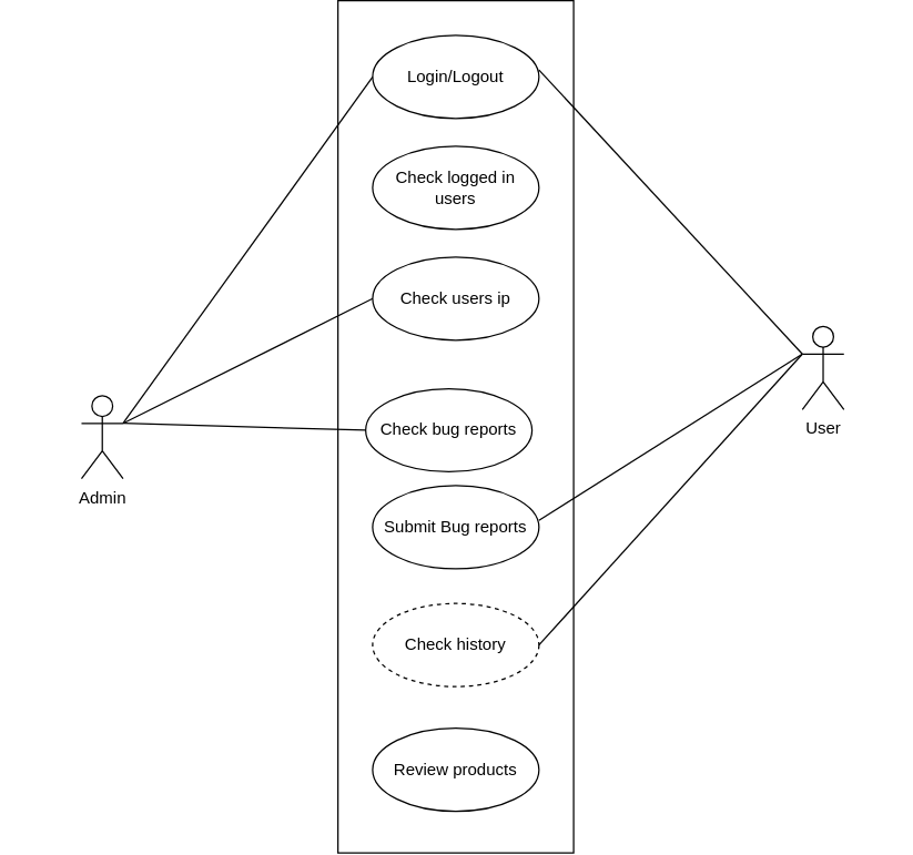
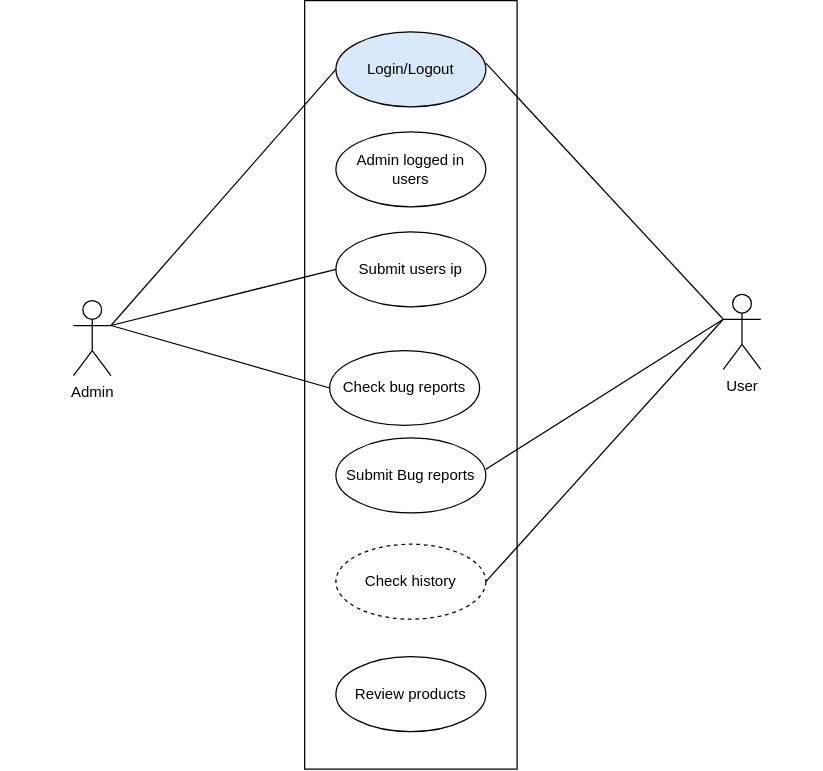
  <mxCell id="0" />
  <mxCell id="1" parent="0" />
  <mxCell id="2" value="" style="rounded=0;whiteSpace=wrap;html=1;rotation=90;" vertex="1" parent="1"><mxGeometry x="20.5" y="217.5" width="615" height="170" as="geometry" /></mxCell>
- <mxCell id="3" value="Admin" style="shape=umlActor;verticalLabelPosition=bottom;verticalAlign=top;html=1;outlineConnect=0;" vertex="1" parent="1"><mxGeometry x="58" y="280" width="30" height="60" as="geometry" /></mxCell>
+ <mxCell id="3" value="Admin" style="shape=umlActor;verticalLabelPosition=bottom;verticalAlign=top;html=1;outlineConnect=0;" vertex="1" parent="1"><mxGeometry x="58" y="235" width="30" height="60" as="geometry" /></mxCell>
  <mxCell id="4" value="User" style="shape=umlActor;verticalLabelPosition=bottom;verticalAlign=top;html=1;outlineConnect=0;" vertex="1" parent="1"><mxGeometry x="578" y="230" width="30" height="60" as="geometry" /></mxCell>
- <mxCell id="5" value="Login/Logout" style="ellipse;whiteSpace=wrap;html=1;" vertex="1" parent="1"><mxGeometry x="268" y="20" width="120" height="60" as="geometry" /></mxCell>
- <mxCell id="6" value="Check logged in users" style="ellipse;whiteSpace=wrap;html=1;" vertex="1" parent="1"><mxGeometry x="268" y="100" width="120" height="60" as="geometry" /></mxCell>
- <mxCell id="7" value="Check users ip" style="ellipse;whiteSpace=wrap;html=1;" vertex="1" parent="1"><mxGeometry x="268" y="180" width="120" height="60" as="geometry" /></mxCell>
+ <mxCell id="5" value="Login/Logout" style="ellipse;whiteSpace=wrap;html=1;fillColor=#dae8fc;" vertex="1" parent="1"><mxGeometry x="268" y="20" width="120" height="60" as="geometry" /></mxCell>
+ <mxCell id="6" value="Admin logged in users" style="ellipse;whiteSpace=wrap;html=1;" vertex="1" parent="1"><mxGeometry x="268" y="100" width="120" height="60" as="geometry" /></mxCell>
+ <mxCell id="7" value="Submit users ip" style="ellipse;whiteSpace=wrap;html=1;" vertex="1" parent="1"><mxGeometry x="268" y="180" width="120" height="60" as="geometry" /></mxCell>
  <mxCell id="8" value="Check bug reports" style="ellipse;whiteSpace=wrap;html=1;" vertex="1" parent="1"><mxGeometry x="263" y="275" width="120" height="60" as="geometry" /></mxCell>
  <mxCell id="9" value="Check history" style="ellipse;whiteSpace=wrap;html=1;dashed=1;" vertex="1" parent="1"><mxGeometry x="268" y="430" width="120" height="60" as="geometry" /></mxCell>
  <mxCell id="10" value="Review products" style="ellipse;whiteSpace=wrap;html=1;" vertex="1" parent="1"><mxGeometry x="268" y="520" width="120" height="60" as="geometry" /></mxCell>
  <mxCell id="11" value="" style="endArrow=none;html=1;rounded=0;exitX=1;exitY=0.333;exitDx=0;exitDy=0;exitPerimeter=0;" edge="1" parent="1" source="3"><mxGeometry width="50" height="50" relative="1" as="geometry"><mxPoint x="218" y="100" as="sourcePoint" /><mxPoint x="268" y="50" as="targetPoint" /></mxGeometry></mxCell>
  <mxCell id="12" value="" style="endArrow=none;html=1;rounded=0;entryX=0;entryY=0.5;entryDx=0;entryDy=0;exitX=1;exitY=0.333;exitDx=0;exitDy=0;exitPerimeter=0;" edge="1" parent="1" source="3" target="7"><mxGeometry width="50" height="50" relative="1" as="geometry"><mxPoint x="88" y="250" as="sourcePoint" /><mxPoint x="280" y="147" as="targetPoint" /></mxGeometry></mxCell>
  <mxCell id="13" value="" style="endArrow=none;html=1;rounded=0;entryX=0;entryY=0.5;entryDx=0;entryDy=0;exitX=1;exitY=0.333;exitDx=0;exitDy=0;exitPerimeter=0;" edge="1" parent="1" source="3" target="8"><mxGeometry width="50" height="50" relative="1" as="geometry"><mxPoint x="88" y="260" as="sourcePoint" /><mxPoint x="278" y="220" as="targetPoint" /></mxGeometry></mxCell>
  <mxCell id="14" value="" style="endArrow=none;html=1;rounded=0;entryX=0;entryY=0.333;entryDx=0;entryDy=0;exitX=1;exitY=0.333;exitDx=0;exitDy=0;exitPerimeter=0;entryPerimeter=0;" edge="1" parent="1" target="4"><mxGeometry width="50" height="50" relative="1" as="geometry"><mxPoint x="388" y="45" as="sourcePoint" /><mxPoint x="568" y="80" as="targetPoint" /></mxGeometry></mxCell>
  <mxCell id="15" value="" style="endArrow=none;html=1;rounded=0;exitX=1;exitY=0.5;exitDx=0;exitDy=0;" edge="1" parent="1" source="9"><mxGeometry width="50" height="50" relative="1" as="geometry"><mxPoint x="398" y="470" as="sourcePoint" /><mxPoint x="578" y="250" as="targetPoint" /></mxGeometry></mxCell>
  <mxCell id="16" value="Submit Bug reports" style="ellipse;whiteSpace=wrap;html=1;" vertex="1" parent="1"><mxGeometry x="268" y="345" width="120" height="60" as="geometry" /></mxCell>
  <mxCell id="17" value="" style="endArrow=none;html=1;rounded=0;exitX=1;exitY=0.333;exitDx=0;exitDy=0;exitPerimeter=0;" edge="1" parent="1"><mxGeometry width="50" height="50" relative="1" as="geometry"><mxPoint x="388" y="370" as="sourcePoint" /><mxPoint x="578" y="250" as="targetPoint" /></mxGeometry></mxCell>
